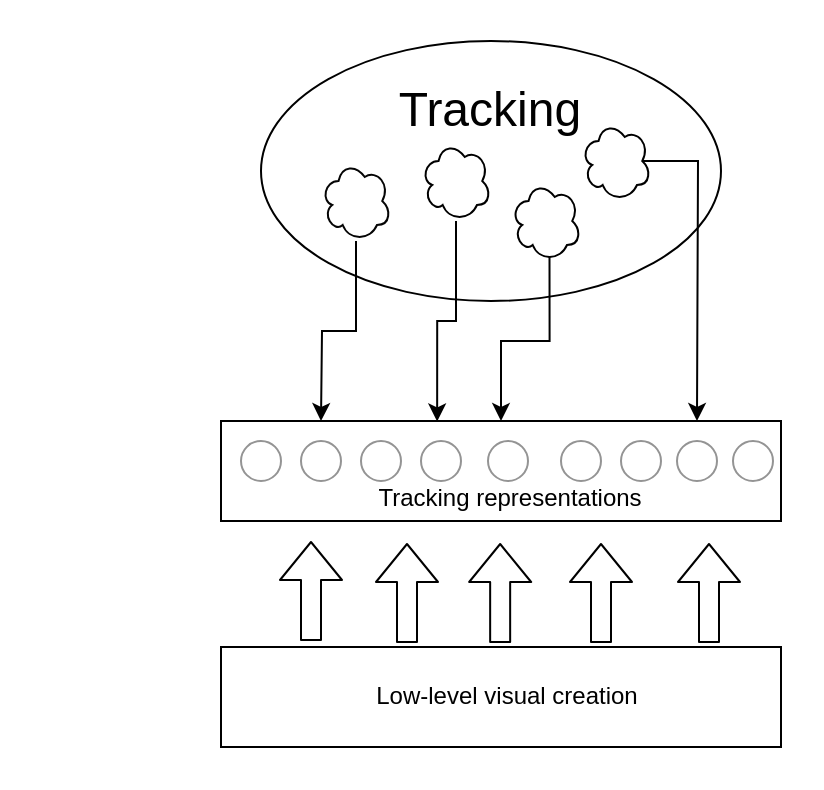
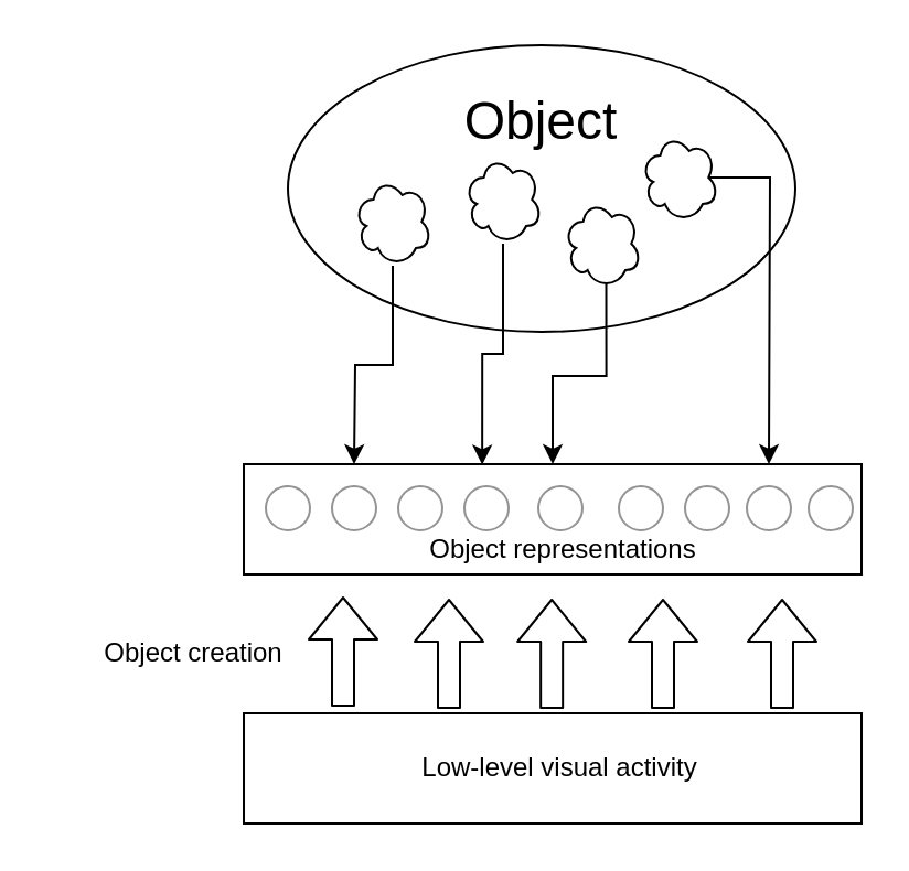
  <mxCell id="0" />
  <mxCell id="1" parent="0" />
  <mxCell id="2" value="" style="ellipse;whiteSpace=wrap;html=1;fontSize=24;" vertex="1" parent="1"><mxGeometry x="130" y="20" width="230" height="130" as="geometry" /></mxCell>
  <mxCell id="3" value="" style="rounded=0;whiteSpace=wrap;html=1;rotation=0;" vertex="1" parent="1"><mxGeometry x="110" y="210" width="280" height="50" as="geometry" /></mxCell>
- <mxCell id="4" value="Tracking representations" style="text;html=1;strokeColor=none;fillColor=none;align=center;verticalAlign=middle;whiteSpace=wrap;rounded=0;" vertex="1" parent="1"><mxGeometry x="155" y="239" width="200" height="20" as="geometry" /></mxCell>
+ <mxCell id="4" value="Object representations" style="text;html=1;strokeColor=none;fillColor=none;align=center;verticalAlign=middle;whiteSpace=wrap;rounded=0;" vertex="1" parent="1"><mxGeometry x="155" y="239" width="200" height="20" as="geometry" /></mxCell>
  <mxCell id="5" value="" style="shape=flexArrow;endArrow=classic;html=1;" edge="1" parent="1"><mxGeometry width="50" height="50" relative="1" as="geometry"><mxPoint x="155" y="320" as="sourcePoint" /><mxPoint x="155" y="270" as="targetPoint" /></mxGeometry></mxCell>
  <mxCell id="6" value="" style="shape=flexArrow;endArrow=classic;html=1;" edge="1" parent="1"><mxGeometry width="50" height="50" relative="1" as="geometry"><mxPoint x="354" y="321" as="sourcePoint" /><mxPoint x="354" y="271" as="targetPoint" /></mxGeometry></mxCell>
- <mxCell id="8" value="Tracking" style="text;html=1;strokeColor=none;fillColor=none;align=center;verticalAlign=middle;whiteSpace=wrap;rounded=0;fontSize=24;" vertex="1" parent="1"><mxGeometry x="155" y="50" width="180" height="10" as="geometry" /></mxCell>
+ <mxCell id="7" value="Object creation" style="text;html=1;strokeColor=none;fillColor=none;align=center;verticalAlign=middle;whiteSpace=wrap;rounded=0;" vertex="1" parent="1"><mxGeometry x="20" y="286" width="135" height="20" as="geometry" /></mxCell>
+ <mxCell id="8" value="Object" style="text;html=1;strokeColor=none;fillColor=none;align=center;verticalAlign=middle;whiteSpace=wrap;rounded=0;fontSize=24;" vertex="1" parent="1"><mxGeometry x="155" y="50" width="180" height="10" as="geometry" /></mxCell>
  <mxCell id="9" style="edgeStyle=orthogonalEdgeStyle;rounded=0;orthogonalLoop=1;jettySize=auto;html=1;fontSize=24;" edge="1" parent="1" source="10"><mxGeometry relative="1" as="geometry"><mxPoint x="160" y="210" as="targetPoint" /></mxGeometry></mxCell>
  <mxCell id="10" value="" style="ellipse;shape=cloud;whiteSpace=wrap;html=1;fontSize=24;strokeColor=#050505;" vertex="1" parent="1"><mxGeometry x="160" y="80" width="35" height="40" as="geometry" /></mxCell>
  <mxCell id="11" style="edgeStyle=orthogonalEdgeStyle;rounded=0;orthogonalLoop=1;jettySize=auto;html=1;entryX=0.386;entryY=0.005;entryDx=0;entryDy=0;entryPerimeter=0;fontSize=24;" edge="1" parent="1" source="12" target="3"><mxGeometry relative="1" as="geometry" /></mxCell>
  <mxCell id="12" value="" style="ellipse;shape=cloud;whiteSpace=wrap;html=1;fontSize=24;" vertex="1" parent="1"><mxGeometry x="210" y="70" width="35" height="40" as="geometry" /></mxCell>
  <mxCell id="13" style="edgeStyle=orthogonalEdgeStyle;rounded=0;orthogonalLoop=1;jettySize=auto;html=1;fontSize=24;exitX=0.875;exitY=0.5;exitDx=0;exitDy=0;exitPerimeter=0;" edge="1" parent="1" source="14"><mxGeometry relative="1" as="geometry"><mxPoint x="348" y="210" as="targetPoint" /></mxGeometry></mxCell>
  <mxCell id="14" value="" style="ellipse;shape=cloud;whiteSpace=wrap;html=1;fontSize=24;" vertex="1" parent="1"><mxGeometry x="290" y="60" width="35" height="40" as="geometry" /></mxCell>
  <mxCell id="15" style="edgeStyle=orthogonalEdgeStyle;rounded=0;orthogonalLoop=1;jettySize=auto;html=1;exitX=0.55;exitY=0.95;exitDx=0;exitDy=0;exitPerimeter=0;fontSize=24;" edge="1" parent="1" source="16" target="3"><mxGeometry relative="1" as="geometry" /></mxCell>
  <mxCell id="16" value="" style="ellipse;shape=cloud;whiteSpace=wrap;html=1;fontSize=24;" vertex="1" parent="1"><mxGeometry x="255" y="90" width="35" height="40" as="geometry" /></mxCell>
  <mxCell id="17" value="" style="ellipse;whiteSpace=wrap;html=1;aspect=fixed;fontSize=24;strokeColor=#949494;" vertex="1" parent="1"><mxGeometry x="150" y="220" width="20" height="20" as="geometry" /></mxCell>
  <mxCell id="18" value="" style="ellipse;whiteSpace=wrap;html=1;aspect=fixed;fontSize=24;strokeColor=#949494;" vertex="1" parent="1"><mxGeometry x="120" y="220" width="20" height="20" as="geometry" /></mxCell>
  <mxCell id="19" value="" style="ellipse;whiteSpace=wrap;html=1;aspect=fixed;fontSize=24;strokeColor=#949494;" vertex="1" parent="1"><mxGeometry x="180" y="220" width="20" height="20" as="geometry" /></mxCell>
  <mxCell id="20" value="" style="ellipse;whiteSpace=wrap;html=1;aspect=fixed;fontSize=24;strokeColor=#949494;" vertex="1" parent="1"><mxGeometry x="210" y="220" width="20" height="20" as="geometry" /></mxCell>
  <mxCell id="21" value="" style="ellipse;whiteSpace=wrap;html=1;aspect=fixed;fontSize=24;strokeColor=#949494;" vertex="1" parent="1"><mxGeometry x="243.5" y="220" width="20" height="20" as="geometry" /></mxCell>
  <mxCell id="22" value="" style="ellipse;whiteSpace=wrap;html=1;aspect=fixed;fontSize=24;strokeColor=#949494;" vertex="1" parent="1"><mxGeometry x="280" y="220" width="20" height="20" as="geometry" /></mxCell>
  <mxCell id="23" value="" style="ellipse;whiteSpace=wrap;html=1;aspect=fixed;fontSize=24;strokeColor=#949494;" vertex="1" parent="1"><mxGeometry x="310" y="220" width="20" height="20" as="geometry" /></mxCell>
  <mxCell id="24" value="" style="ellipse;whiteSpace=wrap;html=1;aspect=fixed;fontSize=24;strokeColor=#949494;" vertex="1" parent="1"><mxGeometry x="338" y="220" width="20" height="20" as="geometry" /></mxCell>
  <mxCell id="25" value="" style="ellipse;whiteSpace=wrap;html=1;aspect=fixed;fontSize=24;strokeColor=#949494;" vertex="1" parent="1"><mxGeometry x="366" y="220" width="20" height="20" as="geometry" /></mxCell>
  <mxCell id="26" value="" style="rounded=0;whiteSpace=wrap;html=1;rotation=0;" vertex="1" parent="1"><mxGeometry x="110" y="323" width="280" height="50" as="geometry" /></mxCell>
- <mxCell id="27" value="Low-level visual creation" style="text;html=1;strokeColor=none;fillColor=none;align=center;verticalAlign=middle;whiteSpace=wrap;rounded=0;" vertex="1" parent="1"><mxGeometry x="186" y="338" width="135" height="20" as="geometry" /></mxCell>
+ <mxCell id="27" value="Low-level visual activity" style="text;html=1;strokeColor=none;fillColor=none;align=center;verticalAlign=middle;whiteSpace=wrap;rounded=0;" vertex="1" parent="1"><mxGeometry x="186" y="338" width="135" height="20" as="geometry" /></mxCell>
  <mxCell id="28" value="" style="shape=flexArrow;endArrow=classic;html=1;" edge="1" parent="1"><mxGeometry width="50" height="50" relative="1" as="geometry"><mxPoint x="300" y="321" as="sourcePoint" /><mxPoint x="300" y="271" as="targetPoint" /></mxGeometry></mxCell>
  <mxCell id="29" value="" style="shape=flexArrow;endArrow=classic;html=1;" edge="1" parent="1"><mxGeometry width="50" height="50" relative="1" as="geometry"><mxPoint x="249.58" y="321" as="sourcePoint" /><mxPoint x="249.58" y="271" as="targetPoint" /></mxGeometry></mxCell>
  <mxCell id="30" value="" style="shape=flexArrow;endArrow=classic;html=1;" edge="1" parent="1"><mxGeometry width="50" height="50" relative="1" as="geometry"><mxPoint x="203" y="321" as="sourcePoint" /><mxPoint x="203" y="271" as="targetPoint" /></mxGeometry></mxCell>
